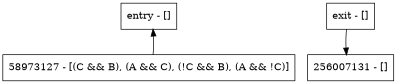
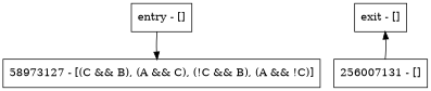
  digraph {
    node [shape=record]
    n1 [label="entry - []"]
    n2 [label="58973127 - [(C && B), (A && C), (!C && B), (A && !C)]"]
    n3 [label="exit - []"]
    n4 [label="256007131 - []"]
-   n2 -> n1
-   n3 -> n4
+   n1 -> n2
+   n4 -> n3
  }
